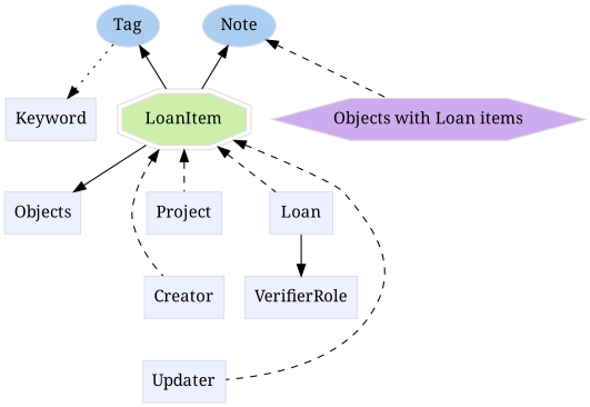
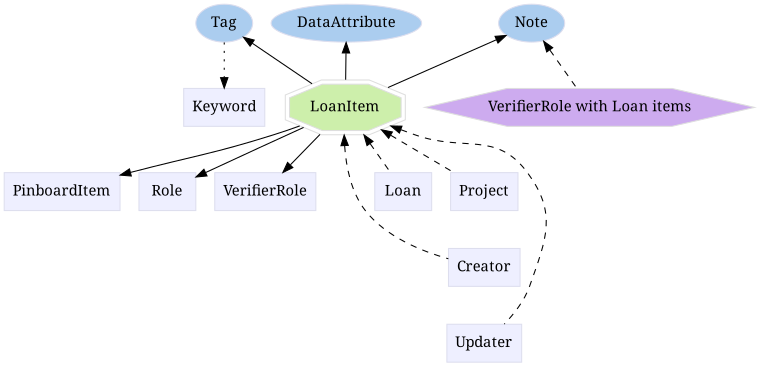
  digraph {
    fontname="Noto Serif"
    rankdir=TB
    node [color="#dddeee" fillcolor="#eeefff" fontname="Noto Serif" group=supporting shape=box style=filled]
    edge [fontname="Noto Serif"]
+   n1 [fillcolor="#abcdef" group=annotator height=0.5 label=DataAttribute shape=oval width=1.6429]
    n2 [fillcolor="#abcdef" group=annotator height=0.5 label=Tag shape=oval width=0.75]
    n3 [fillcolor="#abcdef" group=annotator height=0.5 label=Note shape=oval width=0.77632]
    n4 [color="#dedede" fillcolor="#cdefab" group=target height=0.61111 label=LoanItem shape=doubleoctagon width=1.479]
    n5 [height=0.5 label=Keyword width=0.93056]
-   n7 [height=0.5 label=Objects width=0.75]
+   n6 [height=0.5 label=PinboardItem width=1.2639]
+   n7 [height=0.5 label=Role width=0.75]
    n8 [height=0.5 label=VerifierRole width=1.1528]
    n9 [height=0.5 label=Creator width=0.79167]
    n10 [height=0.5 label=Loan width=0.75]
    n11 [height=0.5 label=Project width=0.76389]
    n12 [height=0.5 label=Updater width=0.83333]
-   n13 [color="#dedede" fillcolor="#cdabef" group=polymorphic height=0.5 label="Objects with Loan items" shape=hexagon width=3.1479]
+   n13 [color="#dedede" fillcolor="#cdabef" group=polymorphic height=0.5 label="VerifierRole with Loan items" shape=hexagon width=3.1479]
    subgraph sub_1 {
      rank=min
+     n1
      n2
      n3
    }
    subgraph sub_2 {
    }
    subgraph sub_3 {
      n4
      n5
+     n6
      n7
      n8
      n9
      n10
      n11
      n12
    }
    n2 -> n5 [style=dotted]
    n3 -> n13 [dir=back style=dashed]
+   n4 -> n1
    n4 -> n2
    n4 -> n3
+   n4 -> n6
    n4 -> n7
-   n10 -> n8
+   n4 -> n8
    n4 -> n9 [dir=back style=dashed]
    n4 -> n10 [dir=back style=dashed]
    n4 -> n11 [dir=back style=dashed]
    n4 -> n12 [dir=back style=dashed]
    n9 -> n12 [style=invis]
    n11 -> n9 [style=invis]
  }
